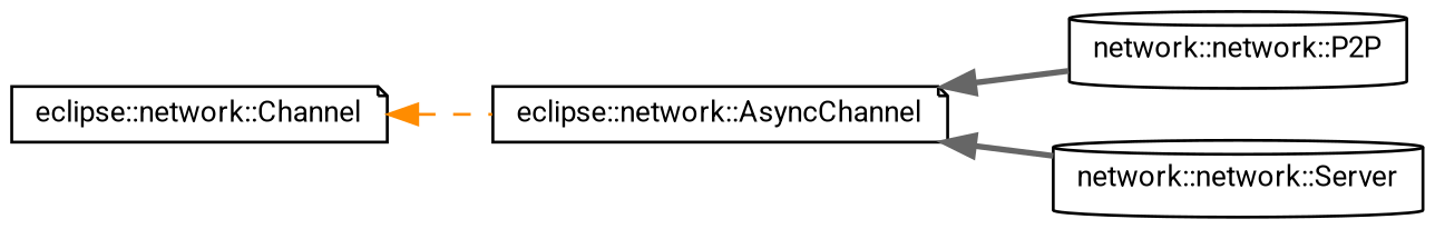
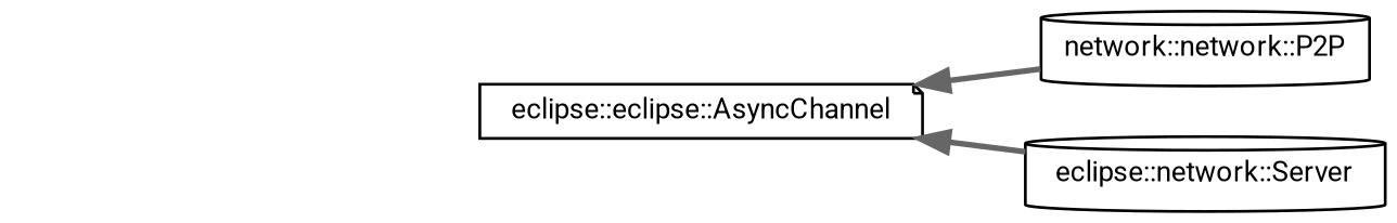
  digraph {
    fontname=Roboto
    rankdir=LR
    node [color=black fillcolor=white fontname=Roboto fontsize=10 shape=note style=filled]
    edge [color=gray40 dir=back fontname=Roboto fontsize=10 labelfontname=Helvetica labelfontsize=10 style=bold]
-   n1 [height=0.2 label="eclipse::network::Channel" width=0.4]
-   n2 [height=0.2 label="eclipse::network::AsyncChannel" width=0.4]
+   n2 [height=0.2 label="eclipse::eclipse::AsyncChannel" width=0.4]
    n3 [height=0.2 label="network::network::P2P" shape=cylinder width=0.4]
-   n4 [height=0.2 label="network::network::Server" shape=cylinder width=0.4]
-   n1 -> n2 [color=darkorange style=dashed]
+   n4 [height=0.2 label="eclipse::network::Server" shape=cylinder width=0.4]
    n2 -> n3
    n2 -> n4
  }
